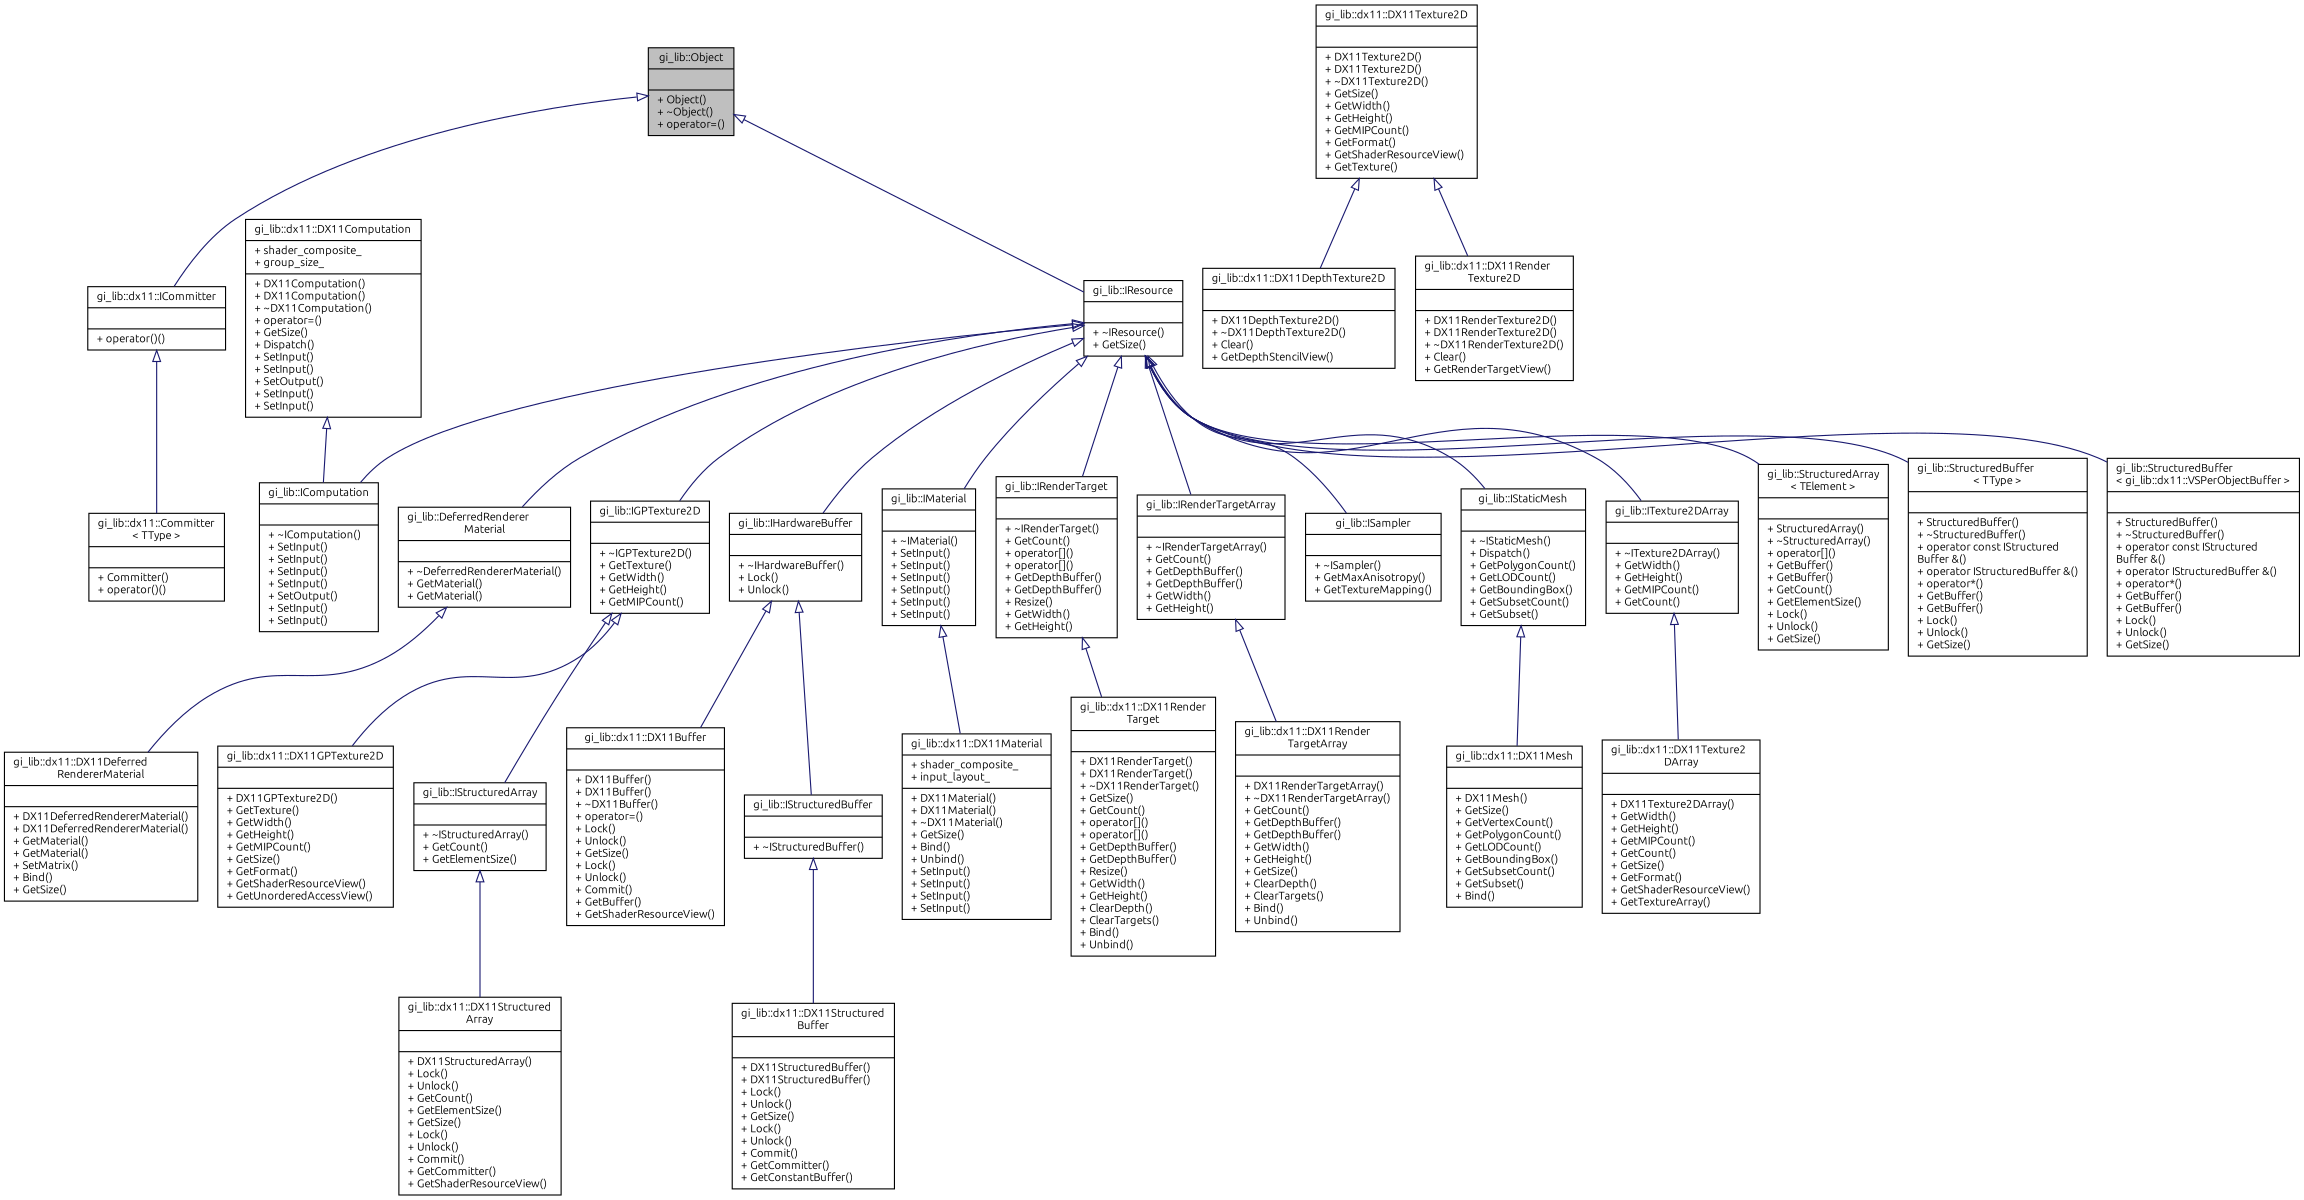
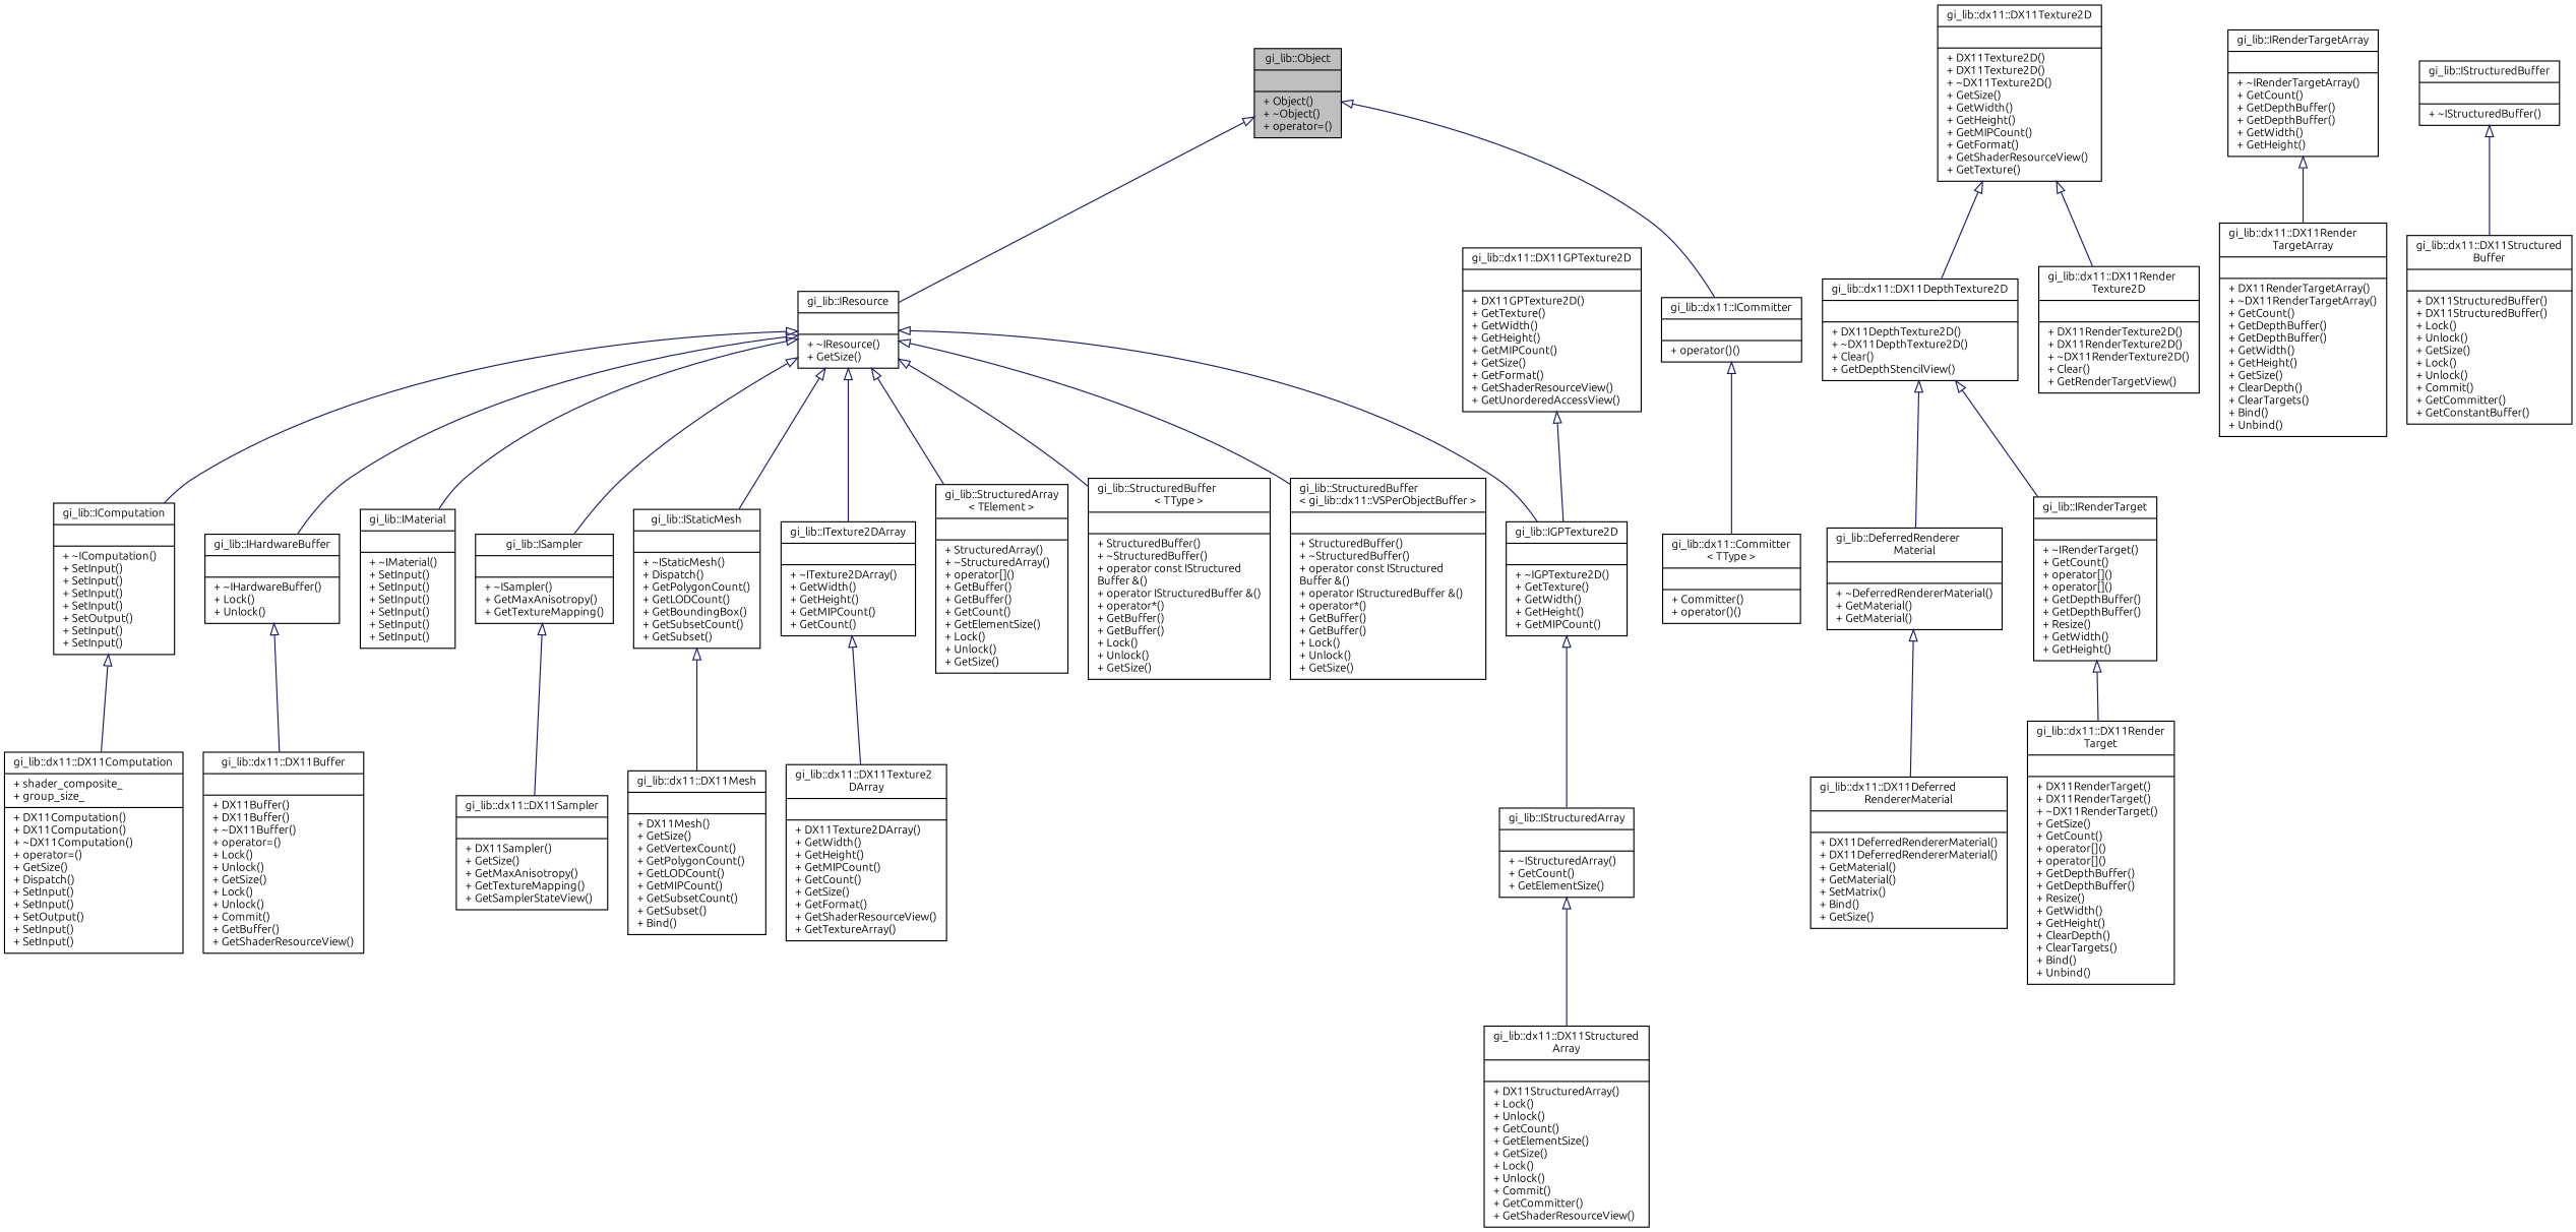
  digraph {
    fontname=Ubuntu
    node [color=black fillcolor=white fontname=Ubuntu fontsize=10 shape=record style=filled]
    edge [arrowtail=onormal color=midnightblue dir=back fontname=Ubuntu fontsize=10 labelfontname=Helvetica labelfontsize=10 style=solid]
    n1 [fillcolor=grey75 fontcolor=black height=0.2 label="{gi_lib::Object\n||+ Object()\l+ ~Object()\l+ operator=()\l}" width=0.4]
    n2 [height=0.2 label="{gi_lib::dx11::ICommitter\n||+ operator()()\l}" width=0.4]
    n3 [height=0.2 label="{gi_lib::IResource\n||+ ~IResource()\l+ GetSize()\l}" width=0.4]
    n4 [height=0.2 label="{gi_lib::dx11::Committer\l\< TType \>\n||+ Committer()\l+ operator()()\l}" width=0.4]
    n5 [height=0.2 label="{gi_lib::DeferredRenderer\lMaterial\n||+ ~DeferredRendererMaterial()\l+ GetMaterial()\l+ GetMaterial()\l}" width=0.4]
    n6 [height=0.2 label="{gi_lib::IComputation\n||+ ~IComputation()\l+ SetInput()\l+ SetInput()\l+ SetInput()\l+ SetInput()\l+ SetOutput()\l+ SetInput()\l+ SetInput()\l}" width=0.4]
    n7 [height=0.2 label="{gi_lib::IGPTexture2D\n||+ ~IGPTexture2D()\l+ GetTexture()\l+ GetWidth()\l+ GetHeight()\l+ GetMIPCount()\l}" width=0.4]
    n8 [height=0.2 label="{gi_lib::IHardwareBuffer\n||+ ~IHardwareBuffer()\l+ Lock()\l+ Unlock()\l}" width=0.4]
    n9 [height=0.2 label="{gi_lib::IMaterial\n||+ ~IMaterial()\l+ SetInput()\l+ SetInput()\l+ SetInput()\l+ SetInput()\l+ SetInput()\l+ SetInput()\l}" width=0.4]
    n10 [height=0.2 label="{gi_lib::IRenderTarget\n||+ ~IRenderTarget()\l+ GetCount()\l+ operator[]()\l+ operator[]()\l+ GetDepthBuffer()\l+ GetDepthBuffer()\l+ Resize()\l+ GetWidth()\l+ GetHeight()\l}" width=0.4]
    n11 [height=0.2 label="{gi_lib::IRenderTargetArray\n||+ ~IRenderTargetArray()\l+ GetCount()\l+ GetDepthBuffer()\l+ GetDepthBuffer()\l+ GetWidth()\l+ GetHeight()\l}" width=0.4]
    n12 [height=0.2 label="{gi_lib::ISampler\n||+ ~ISampler()\l+ GetMaxAnisotropy()\l+ GetTextureMapping()\l}" width=0.4]
    n13 [height=0.2 label="{gi_lib::IStaticMesh\n||+ ~IStaticMesh()\l+ Dispatch()\l+ GetPolygonCount()\l+ GetLODCount()\l+ GetBoundingBox()\l+ GetSubsetCount()\l+ GetSubset()\l}" width=0.4]
    n14 [height=0.2 label="{gi_lib::ITexture2DArray\n||+ ~ITexture2DArray()\l+ GetWidth()\l+ GetHeight()\l+ GetMIPCount()\l+ GetCount()\l}" width=0.4]
    n15 [height=0.2 label="{gi_lib::StructuredArray\l\< TElement \>\n||+ StructuredArray()\l+ ~StructuredArray()\l+ operator[]()\l+ GetBuffer()\l+ GetBuffer()\l+ GetCount()\l+ GetElementSize()\l+ Lock()\l+ Unlock()\l+ GetSize()\l}" width=0.4]
    n16 [height=0.2 label="{gi_lib::StructuredBuffer\l\< TType \>\n||+ StructuredBuffer()\l+ ~StructuredBuffer()\l+ operator const IStructured\lBuffer &()\l+ operator IStructuredBuffer &()\l+ operator*()\l+ GetBuffer()\l+ GetBuffer()\l+ Lock()\l+ Unlock()\l+ GetSize()\l}" width=0.4]
    n17 [height=0.2 label="{gi_lib::StructuredBuffer\l\< gi_lib::dx11::VSPerObjectBuffer \>\n||+ StructuredBuffer()\l+ ~StructuredBuffer()\l+ operator const IStructured\lBuffer &()\l+ operator IStructuredBuffer &()\l+ operator*()\l+ GetBuffer()\l+ GetBuffer()\l+ Lock()\l+ Unlock()\l+ GetSize()\l}" width=0.4]
    n18 [height=0.2 label="{gi_lib::dx11::DX11Deferred\lRendererMaterial\n||+ DX11DeferredRendererMaterial()\l+ DX11DeferredRendererMaterial()\l+ GetMaterial()\l+ GetMaterial()\l+ SetMatrix()\l+ Bind()\l+ GetSize()\l}" width=0.4]
    n19 [height=0.2 label="{gi_lib::dx11::DX11Computation\n|+ shader_composite_\l+ group_size_\l|+ DX11Computation()\l+ DX11Computation()\l+ ~DX11Computation()\l+ operator=()\l+ GetSize()\l+ Dispatch()\l+ SetInput()\l+ SetInput()\l+ SetOutput()\l+ SetInput()\l+ SetInput()\l}" width=0.4]
    n20 [height=0.2 label="{gi_lib::dx11::DX11GPTexture2D\n||+ DX11GPTexture2D()\l+ GetTexture()\l+ GetWidth()\l+ GetHeight()\l+ GetMIPCount()\l+ GetSize()\l+ GetFormat()\l+ GetShaderResourceView()\l+ GetUnorderedAccessView()\l}" width=0.4]
    n21 [height=0.2 label="{gi_lib::IStructuredArray\n||+ ~IStructuredArray()\l+ GetCount()\l+ GetElementSize()\l}" width=0.4]
    n22 [height=0.2 label="{gi_lib::dx11::DX11Buffer\n||+ DX11Buffer()\l+ DX11Buffer()\l+ ~DX11Buffer()\l+ operator=()\l+ Lock()\l+ Unlock()\l+ GetSize()\l+ Lock()\l+ Unlock()\l+ Commit()\l+ GetBuffer()\l+ GetShaderResourceView()\l}" width=0.4]
    n23 [height=0.2 label="{gi_lib::IStructuredBuffer\n||+ ~IStructuredBuffer()\l}" width=0.4]
-   n24 [height=0.2 label="{gi_lib::dx11::DX11Material\n|+ shader_composite_\l+ input_layout_\l|+ DX11Material()\l+ DX11Material()\l+ ~DX11Material()\l+ GetSize()\l+ Bind()\l+ Unbind()\l+ SetInput()\l+ SetInput()\l+ SetInput()\l+ SetInput()\l}" width=0.4]
    n25 [height=0.2 label="{gi_lib::dx11::DX11Render\lTarget\n||+ DX11RenderTarget()\l+ DX11RenderTarget()\l+ ~DX11RenderTarget()\l+ GetSize()\l+ GetCount()\l+ operator[]()\l+ operator[]()\l+ GetDepthBuffer()\l+ GetDepthBuffer()\l+ Resize()\l+ GetWidth()\l+ GetHeight()\l+ ClearDepth()\l+ ClearTargets()\l+ Bind()\l+ Unbind()\l}" width=0.4]
    n26 [height=0.2 label="{gi_lib::dx11::DX11Render\lTargetArray\n||+ DX11RenderTargetArray()\l+ ~DX11RenderTargetArray()\l+ GetCount()\l+ GetDepthBuffer()\l+ GetDepthBuffer()\l+ GetWidth()\l+ GetHeight()\l+ GetSize()\l+ ClearDepth()\l+ ClearTargets()\l+ Bind()\l+ Unbind()\l}" width=0.4]
-   n28 [height=0.2 label="{gi_lib::dx11::DX11Mesh\n||+ DX11Mesh()\l+ GetSize()\l+ GetVertexCount()\l+ GetPolygonCount()\l+ GetLODCount()\l+ GetBoundingBox()\l+ GetSubsetCount()\l+ GetSubset()\l+ Bind()\l}" width=0.4]
+   n27 [height=0.2 label="{gi_lib::dx11::DX11Sampler\n||+ DX11Sampler()\l+ GetSize()\l+ GetMaxAnisotropy()\l+ GetTextureMapping()\l+ GetSamplerStateView()\l}" width=0.4]
+   n28 [height=0.2 label="{gi_lib::dx11::DX11Mesh\n||+ DX11Mesh()\l+ GetSize()\l+ GetVertexCount()\l+ GetPolygonCount()\l+ GetLODCount()\l+ GetMIPCount()\l+ GetSubsetCount()\l+ GetSubset()\l+ Bind()\l}" width=0.4]
    n29 [height=0.2 label="{gi_lib::dx11::DX11Texture2\lDArray\n||+ DX11Texture2DArray()\l+ GetWidth()\l+ GetHeight()\l+ GetMIPCount()\l+ GetCount()\l+ GetSize()\l+ GetFormat()\l+ GetShaderResourceView()\l+ GetTextureArray()\l}" width=0.4]
    n30 [height=0.2 label="{gi_lib::dx11::DX11Structured\lArray\n||+ DX11StructuredArray()\l+ Lock()\l+ Unlock()\l+ GetCount()\l+ GetElementSize()\l+ GetSize()\l+ Lock()\l+ Unlock()\l+ Commit()\l+ GetCommitter()\l+ GetShaderResourceView()\l}" width=0.4]
    n31 [height=0.2 label="{gi_lib::dx11::DX11Structured\lBuffer\n||+ DX11StructuredBuffer()\l+ DX11StructuredBuffer()\l+ Lock()\l+ Unlock()\l+ GetSize()\l+ Lock()\l+ Unlock()\l+ Commit()\l+ GetCommitter()\l+ GetConstantBuffer()\l}" width=0.4]
    n32 [height=0.2 label="{gi_lib::dx11::DX11Texture2D\n||+ DX11Texture2D()\l+ DX11Texture2D()\l+ ~DX11Texture2D()\l+ GetSize()\l+ GetWidth()\l+ GetHeight()\l+ GetMIPCount()\l+ GetFormat()\l+ GetShaderResourceView()\l+ GetTexture()\l}" width=0.4]
    n33 [height=0.2 label="{gi_lib::dx11::DX11DepthTexture2D\n||+ DX11DepthTexture2D()\l+ ~DX11DepthTexture2D()\l+ Clear()\l+ GetDepthStencilView()\l}" width=0.4]
    n34 [height=0.2 label="{gi_lib::dx11::DX11Render\lTexture2D\n||+ DX11RenderTexture2D()\l+ DX11RenderTexture2D()\l+ ~DX11RenderTexture2D()\l+ Clear()\l+ GetRenderTargetView()\l}" width=0.4]
    n1 -> n2
    n1 -> n3
    n2 -> n4
-   n3 -> n5
+   n33 -> n5
    n3 -> n6
    n3 -> n7
    n3 -> n8
    n3 -> n9
-   n3 -> n10
-   n3 -> n11
+   n33 -> n10
    n3 -> n12
    n3 -> n13
    n3 -> n14
    n3 -> n15
    n3 -> n16
    n3 -> n17
    n5 -> n18
-   n19 -> n6
-   n7 -> n20
+   n6 -> n19
+   n20 -> n7
    n7 -> n21
    n8 -> n22
-   n8 -> n23
-   n9 -> n24
    n10 -> n25
    n11 -> n26
+   n12 -> n27
    n13 -> n28
    n14 -> n29
    n21 -> n30
    n23 -> n31
    n32 -> n33
    n32 -> n34
  }
